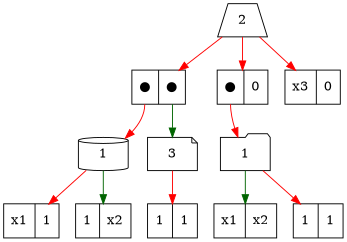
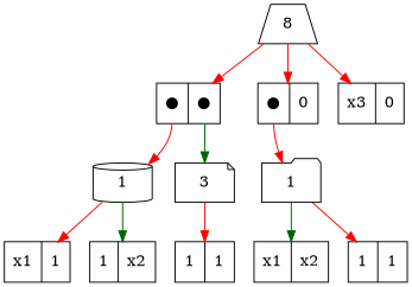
  digraph {
    node [shape=record]
    edge [color=red]
-   n1 [label=2 shape=trapezium]
+   n1 [label=8 shape=trapezium]
    n2 [label="<f0> ●|<f1> ●"]
    n3 [label="<f0> ●|<f1> 0"]
    n4 [label="<f0> x3|<f1> 0"]
    n5 [label=1 shape=cylinder]
    n6 [label=3 shape=note]
    n7 [label=1 shape=folder]
    n8 [label="<f0> x1|<f1> 1"]
    n9 [label="<f0> 1|<f1> x2"]
    n10 [label="<f0> 1|<f1> 1"]
    n11 [label="<f0> x1|<f1> x2"]
    n12 [label="<f0> 1|<f1> 1"]
    n1 -> n2
    n1 -> n3
    n1 -> n4
    n2 -> n5 [tailport=f0]
    n2 -> n6 [color=darkgreen tailport=f1]
    n3 -> n7 [tailport=f0]
    n5 -> n8
    n5 -> n9 [color=darkgreen]
    n6 -> n10
    n7 -> n11 [color=darkgreen]
    n7 -> n12
  }
